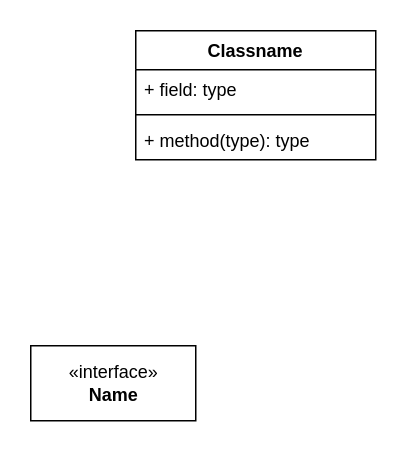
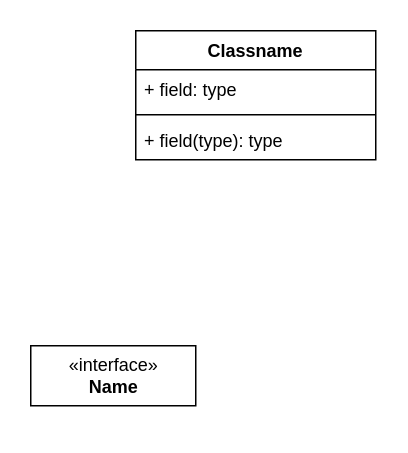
  <mxCell id="0" />
  <mxCell id="1" parent="0" />
  <mxCell id="2" value="Classname" style="swimlane;fontStyle=1;align=center;verticalAlign=top;childLayout=stackLayout;horizontal=1;startSize=26;horizontalStack=0;resizeParent=1;resizeParentMax=0;resizeLast=0;collapsible=1;marginBottom=0;" vertex="1" parent="1"><mxGeometry x="90" y="20" width="160" height="86" as="geometry" /></mxCell>
  <mxCell id="3" value="+ field: type" style="text;strokeColor=none;fillColor=none;align=left;verticalAlign=top;spacingLeft=4;spacingRight=4;overflow=hidden;rotatable=0;points=[[0,0.5],[1,0.5]];portConstraint=eastwest;" vertex="1" parent="2"><mxGeometry y="26" width="160" height="26" as="geometry" /></mxCell>
  <mxCell id="4" value="" style="line;strokeWidth=1;fillColor=none;align=left;verticalAlign=middle;spacingTop=-1;spacingLeft=3;spacingRight=3;rotatable=0;labelPosition=right;points=[];portConstraint=eastwest;" vertex="1" parent="2"><mxGeometry y="52" width="160" height="8" as="geometry" /></mxCell>
- <mxCell id="5" value="+ method(type): type" style="text;strokeColor=none;fillColor=none;align=left;verticalAlign=top;spacingLeft=4;spacingRight=4;overflow=hidden;rotatable=0;points=[[0,0.5],[1,0.5]];portConstraint=eastwest;" vertex="1" parent="2"><mxGeometry y="60" width="160" height="26" as="geometry" /></mxCell>
- <mxCell id="6" value="&amp;laquo;interface&amp;raquo;&lt;br&gt;&lt;b&gt;Name&lt;/b&gt;" style="html=1;" vertex="1" parent="1"><mxGeometry x="20" y="230" width="110" height="50" as="geometry" /></mxCell>
+ <mxCell id="5" value="+ field(type): type" style="text;strokeColor=none;fillColor=none;align=left;verticalAlign=top;spacingLeft=4;spacingRight=4;overflow=hidden;rotatable=0;points=[[0,0.5],[1,0.5]];portConstraint=eastwest;" vertex="1" parent="2"><mxGeometry y="60" width="160" height="26" as="geometry" /></mxCell>
+ <mxCell id="6" value="&amp;laquo;interface&amp;raquo;&lt;br&gt;&lt;b&gt;Name&lt;/b&gt;" style="html=1;" vertex="1" parent="1"><mxGeometry x="20" y="230" width="110" height="40" as="geometry" /></mxCell>
